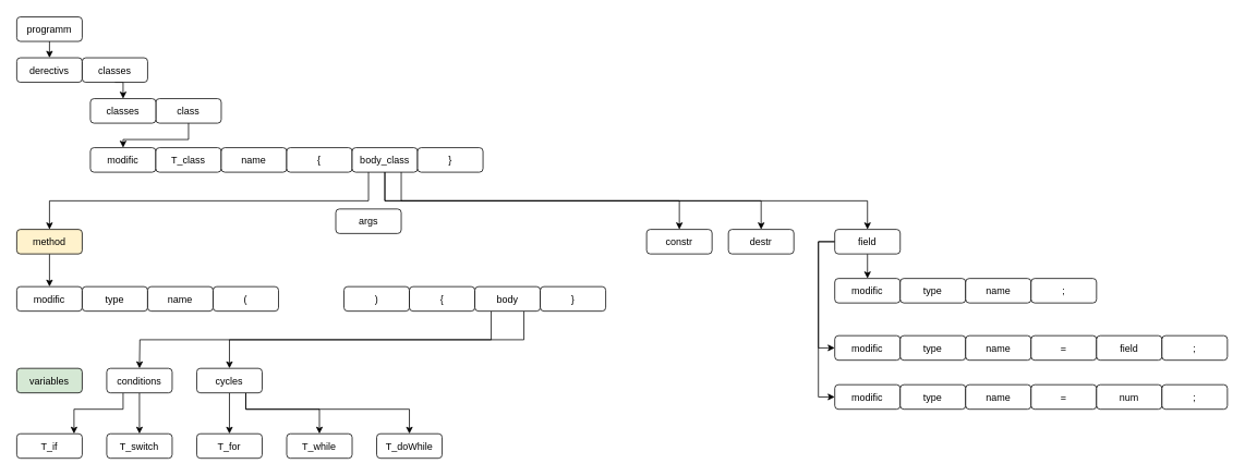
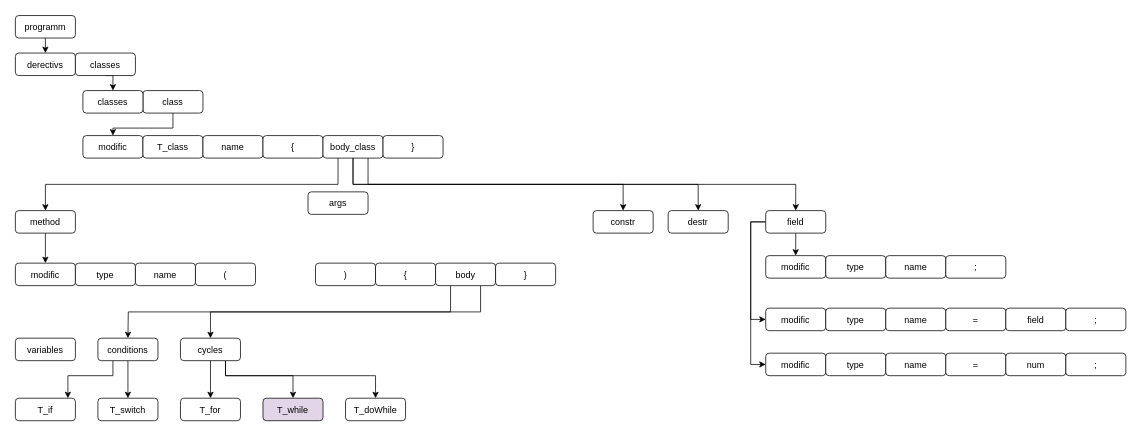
  <mxCell id="0" />
  <mxCell id="1" parent="0" />
  <mxCell id="2" style="edgeStyle=orthogonalEdgeStyle;rounded=0;orthogonalLoop=1;jettySize=auto;html=1;exitX=0.5;exitY=1;exitDx=0;exitDy=0;entryX=0.5;entryY=0;entryDx=0;entryDy=0;" edge="1" parent="1" source="3" target="4"><mxGeometry relative="1" as="geometry" /></mxCell>
  <mxCell id="3" value="&lt;p style=&quot;line-height: 100%&quot;&gt;programm&lt;br&gt;&lt;/p&gt;" style="rounded=1;whiteSpace=wrap;html=1;" vertex="1" parent="1"><mxGeometry x="20" y="20" width="80" height="30" as="geometry" /></mxCell>
  <mxCell id="4" value="&lt;p style=&quot;line-height: 100%&quot;&gt;derectivs&lt;br&gt;&lt;/p&gt;" style="rounded=1;whiteSpace=wrap;html=1;" vertex="1" parent="1"><mxGeometry x="20" y="70" width="80" height="30" as="geometry" /></mxCell>
  <mxCell id="5" style="edgeStyle=orthogonalEdgeStyle;rounded=0;orthogonalLoop=1;jettySize=auto;html=1;exitX=0.5;exitY=1;exitDx=0;exitDy=0;entryX=0.5;entryY=0;entryDx=0;entryDy=0;" edge="1" parent="1" source="6" target="9"><mxGeometry relative="1" as="geometry" /></mxCell>
  <mxCell id="6" value="&lt;p style=&quot;line-height: 100%&quot;&gt;classes&lt;/p&gt;" style="rounded=1;whiteSpace=wrap;html=1;" vertex="1" parent="1"><mxGeometry x="100" y="70" width="80" height="30" as="geometry" /></mxCell>
  <mxCell id="7" style="edgeStyle=orthogonalEdgeStyle;rounded=0;orthogonalLoop=1;jettySize=auto;html=1;entryX=0.5;entryY=0;entryDx=0;entryDy=0;" edge="1" parent="1" source="8" target="10"><mxGeometry relative="1" as="geometry"><Array as="points"><mxPoint x="230" y="170" /><mxPoint x="150" y="170" /></Array></mxGeometry></mxCell>
  <mxCell id="8" value="&lt;p style=&quot;line-height: 100%&quot;&gt;class&lt;/p&gt;" style="rounded=1;whiteSpace=wrap;html=1;" vertex="1" parent="1"><mxGeometry x="190" y="120" width="80" height="30" as="geometry" /></mxCell>
  <mxCell id="9" value="&lt;p style=&quot;line-height: 100%&quot;&gt;classes&lt;/p&gt;" style="rounded=1;whiteSpace=wrap;html=1;" vertex="1" parent="1"><mxGeometry x="110" y="120" width="80" height="30" as="geometry" /></mxCell>
  <mxCell id="10" value="&lt;p style=&quot;line-height: 100%&quot;&gt;modific&lt;/p&gt;" style="rounded=1;whiteSpace=wrap;html=1;" vertex="1" parent="1"><mxGeometry x="110" y="180" width="80" height="30" as="geometry" /></mxCell>
  <mxCell id="11" value="&lt;p style=&quot;line-height: 100%&quot;&gt;T_class&lt;/p&gt;" style="rounded=1;whiteSpace=wrap;html=1;" vertex="1" parent="1"><mxGeometry x="190" y="180" width="80" height="30" as="geometry" /></mxCell>
  <mxCell id="12" value="&lt;p style=&quot;line-height: 100%&quot;&gt;name&lt;/p&gt;" style="rounded=1;whiteSpace=wrap;html=1;" vertex="1" parent="1"><mxGeometry x="270" y="180" width="80" height="30" as="geometry" /></mxCell>
  <mxCell id="13" value="&lt;p style=&quot;line-height: 100%&quot;&gt;args&lt;/p&gt;" style="rounded=1;whiteSpace=wrap;html=1;" vertex="1" parent="1"><mxGeometry x="410" y="255" width="80" height="30" as="geometry" /></mxCell>
  <mxCell id="14" value="&lt;p style=&quot;line-height: 100%&quot;&gt;{&lt;/p&gt;" style="rounded=1;whiteSpace=wrap;html=1;" vertex="1" parent="1"><mxGeometry x="350" y="180" width="80" height="30" as="geometry" /></mxCell>
  <mxCell id="15" style="edgeStyle=orthogonalEdgeStyle;rounded=0;orthogonalLoop=1;jettySize=auto;html=1;exitX=0.25;exitY=1;exitDx=0;exitDy=0;entryX=0.5;entryY=0;entryDx=0;entryDy=0;" edge="1" parent="1" source="19" target="22"><mxGeometry relative="1" as="geometry" /></mxCell>
  <mxCell id="16" style="edgeStyle=orthogonalEdgeStyle;rounded=0;orthogonalLoop=1;jettySize=auto;html=1;exitX=0.75;exitY=1;exitDx=0;exitDy=0;entryX=0.5;entryY=0;entryDx=0;entryDy=0;" edge="1" parent="1" source="19" target="26"><mxGeometry relative="1" as="geometry" /></mxCell>
  <mxCell id="17" style="edgeStyle=orthogonalEdgeStyle;rounded=0;orthogonalLoop=1;jettySize=auto;html=1;exitX=0.5;exitY=1;exitDx=0;exitDy=0;entryX=0.5;entryY=0;entryDx=0;entryDy=0;" edge="1" parent="1" source="19" target="37"><mxGeometry relative="1" as="geometry" /></mxCell>
  <mxCell id="18" style="edgeStyle=orthogonalEdgeStyle;rounded=0;orthogonalLoop=1;jettySize=auto;html=1;exitX=0.5;exitY=1;exitDx=0;exitDy=0;entryX=0.5;entryY=0;entryDx=0;entryDy=0;" edge="1" parent="1" source="19" target="38"><mxGeometry relative="1" as="geometry" /></mxCell>
  <mxCell id="19" value="&lt;p style=&quot;line-height: 100%&quot;&gt;body_class&lt;/p&gt;" style="rounded=1;whiteSpace=wrap;html=1;" vertex="1" parent="1"><mxGeometry x="430" y="180" width="80" height="30" as="geometry" /></mxCell>
  <mxCell id="20" value="&lt;p style=&quot;line-height: 100%&quot;&gt;}&lt;/p&gt;" style="rounded=1;whiteSpace=wrap;html=1;" vertex="1" parent="1"><mxGeometry x="510" y="180" width="80" height="30" as="geometry" /></mxCell>
  <mxCell id="21" style="edgeStyle=orthogonalEdgeStyle;rounded=0;orthogonalLoop=1;jettySize=auto;html=1;exitX=0.5;exitY=1;exitDx=0;exitDy=0;entryX=0.5;entryY=0;entryDx=0;entryDy=0;" edge="1" parent="1" source="22" target="27"><mxGeometry relative="1" as="geometry" /></mxCell>
- <mxCell id="22" value="&lt;p style=&quot;line-height: 100%&quot;&gt;method&lt;/p&gt;" style="rounded=1;whiteSpace=wrap;html=1;fillColor=#fff2cc;" vertex="1" parent="1"><mxGeometry x="20" y="280" width="80" height="30" as="geometry" /></mxCell>
+ <mxCell id="22" value="&lt;p style=&quot;line-height: 100%&quot;&gt;method&lt;/p&gt;" style="rounded=1;whiteSpace=wrap;html=1;" vertex="1" parent="1"><mxGeometry x="20" y="280" width="80" height="30" as="geometry" /></mxCell>
  <mxCell id="23" style="edgeStyle=orthogonalEdgeStyle;rounded=0;orthogonalLoop=1;jettySize=auto;html=1;exitX=0.5;exitY=1;exitDx=0;exitDy=0;entryX=0.5;entryY=0;entryDx=0;entryDy=0;" edge="1" parent="1" source="26" target="39"><mxGeometry relative="1" as="geometry" /></mxCell>
  <mxCell id="24" style="edgeStyle=orthogonalEdgeStyle;rounded=0;orthogonalLoop=1;jettySize=auto;html=1;exitX=0;exitY=0.5;exitDx=0;exitDy=0;entryX=0;entryY=0.5;entryDx=0;entryDy=0;" edge="1" parent="1" source="26" target="42"><mxGeometry relative="1" as="geometry"><mxPoint x="1010" y="390" as="targetPoint" /></mxGeometry></mxCell>
  <mxCell id="25" style="edgeStyle=orthogonalEdgeStyle;rounded=0;orthogonalLoop=1;jettySize=auto;html=1;exitX=0;exitY=0.5;exitDx=0;exitDy=0;entryX=0;entryY=0.5;entryDx=0;entryDy=0;" edge="1" parent="1" source="26" target="47"><mxGeometry relative="1" as="geometry" /></mxCell>
  <mxCell id="26" value="&lt;p style=&quot;line-height: 100%&quot;&gt;field&lt;/p&gt;" style="rounded=1;whiteSpace=wrap;html=1;" vertex="1" parent="1"><mxGeometry x="1020" y="280" width="80" height="30" as="geometry" /></mxCell>
  <mxCell id="27" value="&lt;p style=&quot;line-height: 100%&quot;&gt;modific&lt;/p&gt;" style="rounded=1;whiteSpace=wrap;html=1;" vertex="1" parent="1"><mxGeometry x="20" y="350" width="80" height="30" as="geometry" /></mxCell>
  <mxCell id="28" value="&lt;p style=&quot;line-height: 100%&quot;&gt;type&lt;/p&gt;" style="rounded=1;whiteSpace=wrap;html=1;" vertex="1" parent="1"><mxGeometry x="100" y="350" width="80" height="30" as="geometry" /></mxCell>
  <mxCell id="29" value="&lt;p style=&quot;line-height: 100%&quot;&gt;name&lt;/p&gt;" style="rounded=1;whiteSpace=wrap;html=1;" vertex="1" parent="1"><mxGeometry x="180" y="350" width="80" height="30" as="geometry" /></mxCell>
  <mxCell id="30" value="&lt;p style=&quot;line-height: 100%&quot;&gt;(&lt;/p&gt;" style="rounded=1;whiteSpace=wrap;html=1;" vertex="1" parent="1"><mxGeometry x="260" y="350" width="80" height="30" as="geometry" /></mxCell>
  <mxCell id="31" value="&lt;p style=&quot;line-height: 100%&quot;&gt;)&lt;/p&gt;" style="rounded=1;whiteSpace=wrap;html=1;" vertex="1" parent="1"><mxGeometry x="420" y="350" width="80" height="30" as="geometry" /></mxCell>
  <mxCell id="32" value="&lt;p style=&quot;line-height: 100%&quot;&gt;{&lt;/p&gt;" style="rounded=1;whiteSpace=wrap;html=1;" vertex="1" parent="1"><mxGeometry x="500" y="350" width="80" height="30" as="geometry" /></mxCell>
  <mxCell id="33" style="edgeStyle=orthogonalEdgeStyle;rounded=0;orthogonalLoop=1;jettySize=auto;html=1;exitX=0.75;exitY=1;exitDx=0;exitDy=0;" edge="1" parent="1" source="35"><mxGeometry relative="1" as="geometry"><mxPoint x="170" y="450" as="targetPoint" /></mxGeometry></mxCell>
  <mxCell id="34" style="edgeStyle=orthogonalEdgeStyle;rounded=0;orthogonalLoop=1;jettySize=auto;html=1;exitX=0.25;exitY=1;exitDx=0;exitDy=0;" edge="1" parent="1" source="35" target="62"><mxGeometry relative="1" as="geometry" /></mxCell>
  <mxCell id="35" value="&lt;p style=&quot;line-height: 100%&quot;&gt;body&lt;/p&gt;" style="rounded=1;whiteSpace=wrap;html=1;" vertex="1" parent="1"><mxGeometry x="580" y="350" width="80" height="30" as="geometry" /></mxCell>
  <mxCell id="36" value="&lt;p style=&quot;line-height: 100%&quot;&gt;}&lt;/p&gt;" style="rounded=1;whiteSpace=wrap;html=1;" vertex="1" parent="1"><mxGeometry x="660" y="350" width="80" height="30" as="geometry" /></mxCell>
  <mxCell id="37" value="&lt;p style=&quot;line-height: 100%&quot;&gt;constr&lt;/p&gt;" style="rounded=1;whiteSpace=wrap;html=1;" vertex="1" parent="1"><mxGeometry x="790" y="280" width="80" height="30" as="geometry" /></mxCell>
  <mxCell id="38" value="&lt;p style=&quot;line-height: 100%&quot;&gt;destr&lt;/p&gt;" style="rounded=1;whiteSpace=wrap;html=1;" vertex="1" parent="1"><mxGeometry x="890" y="280" width="80" height="30" as="geometry" /></mxCell>
  <mxCell id="39" value="&lt;p style=&quot;line-height: 100%&quot;&gt;modific&lt;/p&gt;" style="rounded=1;whiteSpace=wrap;html=1;" vertex="1" parent="1"><mxGeometry x="1020" y="340" width="80" height="30" as="geometry" /></mxCell>
  <mxCell id="40" value="&lt;p style=&quot;line-height: 100%&quot;&gt;type&lt;/p&gt;" style="rounded=1;whiteSpace=wrap;html=1;" vertex="1" parent="1"><mxGeometry x="1100" y="340" width="80" height="30" as="geometry" /></mxCell>
  <mxCell id="41" value="&lt;p style=&quot;line-height: 100%&quot;&gt;name&lt;/p&gt;" style="rounded=1;whiteSpace=wrap;html=1;" vertex="1" parent="1"><mxGeometry x="1180" y="340" width="80" height="30" as="geometry" /></mxCell>
  <mxCell id="42" value="&lt;p style=&quot;line-height: 100%&quot;&gt;modific&lt;/p&gt;" style="rounded=1;whiteSpace=wrap;html=1;" vertex="1" parent="1"><mxGeometry x="1020" y="410" width="80" height="30" as="geometry" /></mxCell>
  <mxCell id="43" value="&lt;p style=&quot;line-height: 100%&quot;&gt;type&lt;/p&gt;" style="rounded=1;whiteSpace=wrap;html=1;" vertex="1" parent="1"><mxGeometry x="1100" y="410" width="80" height="30" as="geometry" /></mxCell>
  <mxCell id="44" value="&lt;p style=&quot;line-height: 100%&quot;&gt;name&lt;/p&gt;" style="rounded=1;whiteSpace=wrap;html=1;" vertex="1" parent="1"><mxGeometry x="1180" y="410" width="80" height="30" as="geometry" /></mxCell>
  <mxCell id="45" value="&lt;p style=&quot;line-height: 100%&quot;&gt;=&lt;/p&gt;" style="rounded=1;whiteSpace=wrap;html=1;" vertex="1" parent="1"><mxGeometry x="1260" y="410" width="80" height="30" as="geometry" /></mxCell>
  <mxCell id="46" value="&lt;p style=&quot;line-height: 100%&quot;&gt;field&lt;/p&gt;" style="rounded=1;whiteSpace=wrap;html=1;" vertex="1" parent="1"><mxGeometry x="1340" y="410" width="80" height="30" as="geometry" /></mxCell>
  <mxCell id="47" value="&lt;p style=&quot;line-height: 100%&quot;&gt;modific&lt;/p&gt;" style="rounded=1;whiteSpace=wrap;html=1;" vertex="1" parent="1"><mxGeometry x="1020" y="470" width="80" height="30" as="geometry" /></mxCell>
  <mxCell id="48" value="&lt;p style=&quot;line-height: 100%&quot;&gt;type&lt;/p&gt;" style="rounded=1;whiteSpace=wrap;html=1;" vertex="1" parent="1"><mxGeometry x="1100" y="470" width="80" height="30" as="geometry" /></mxCell>
  <mxCell id="49" value="&lt;p style=&quot;line-height: 100%&quot;&gt;name&lt;/p&gt;" style="rounded=1;whiteSpace=wrap;html=1;" vertex="1" parent="1"><mxGeometry x="1180" y="470" width="80" height="30" as="geometry" /></mxCell>
  <mxCell id="50" value="&lt;p style=&quot;line-height: 100%&quot;&gt;=&lt;/p&gt;" style="rounded=1;whiteSpace=wrap;html=1;" vertex="1" parent="1"><mxGeometry x="1260" y="470" width="80" height="30" as="geometry" /></mxCell>
  <mxCell id="51" value="&lt;p style=&quot;line-height: 100%&quot;&gt;num&lt;/p&gt;" style="rounded=1;whiteSpace=wrap;html=1;" vertex="1" parent="1"><mxGeometry x="1340" y="470" width="80" height="30" as="geometry" /></mxCell>
- <mxCell id="52" value="&lt;p style=&quot;line-height: 100%&quot;&gt;variables&lt;/p&gt;" style="rounded=1;whiteSpace=wrap;html=1;fillColor=#d5e8d4;" vertex="1" parent="1"><mxGeometry x="20" y="450" width="80" height="30" as="geometry" /></mxCell>
+ <mxCell id="52" value="&lt;p style=&quot;line-height: 100%&quot;&gt;variables&lt;/p&gt;" style="rounded=1;whiteSpace=wrap;html=1;" vertex="1" parent="1"><mxGeometry x="20" y="450" width="80" height="30" as="geometry" /></mxCell>
  <mxCell id="53" value="&lt;p style=&quot;line-height: 100%&quot;&gt;;&lt;/p&gt;" style="rounded=1;whiteSpace=wrap;html=1;" vertex="1" parent="1"><mxGeometry x="1260" y="340" width="80" height="30" as="geometry" /></mxCell>
  <mxCell id="54" value="&lt;p style=&quot;line-height: 100%&quot;&gt;;&lt;/p&gt;" style="rounded=1;whiteSpace=wrap;html=1;" vertex="1" parent="1"><mxGeometry x="1420" y="470" width="80" height="30" as="geometry" /></mxCell>
  <mxCell id="55" value="&lt;p style=&quot;line-height: 100%&quot;&gt;;&lt;/p&gt;" style="rounded=1;whiteSpace=wrap;html=1;" vertex="1" parent="1"><mxGeometry x="1420" y="410" width="80" height="30" as="geometry" /></mxCell>
  <mxCell id="56" style="edgeStyle=orthogonalEdgeStyle;rounded=0;orthogonalLoop=1;jettySize=auto;html=1;exitX=0.25;exitY=1;exitDx=0;exitDy=0;" edge="1" parent="1" source="58" target="63"><mxGeometry relative="1" as="geometry"><Array as="points"><mxPoint x="150" y="500" /><mxPoint x="90" y="500" /></Array></mxGeometry></mxCell>
  <mxCell id="57" style="edgeStyle=orthogonalEdgeStyle;rounded=0;orthogonalLoop=1;jettySize=auto;html=1;" edge="1" parent="1" source="58" target="64"><mxGeometry relative="1" as="geometry" /></mxCell>
  <mxCell id="58" value="&lt;p style=&quot;line-height: 100%&quot;&gt;conditions&lt;/p&gt;" style="rounded=1;whiteSpace=wrap;html=1;" vertex="1" parent="1"><mxGeometry x="130" y="450" width="80" height="30" as="geometry" /></mxCell>
  <mxCell id="59" style="edgeStyle=orthogonalEdgeStyle;rounded=0;orthogonalLoop=1;jettySize=auto;html=1;entryX=0.5;entryY=0;entryDx=0;entryDy=0;" edge="1" parent="1" source="62" target="65"><mxGeometry relative="1" as="geometry" /></mxCell>
  <mxCell id="60" style="edgeStyle=orthogonalEdgeStyle;rounded=0;orthogonalLoop=1;jettySize=auto;html=1;exitX=0.75;exitY=1;exitDx=0;exitDy=0;entryX=0.5;entryY=0;entryDx=0;entryDy=0;" edge="1" parent="1" source="62" target="66"><mxGeometry relative="1" as="geometry"><Array as="points"><mxPoint x="300" y="500" /><mxPoint x="390" y="500" /></Array></mxGeometry></mxCell>
  <mxCell id="61" style="edgeStyle=orthogonalEdgeStyle;rounded=0;orthogonalLoop=1;jettySize=auto;html=1;exitX=0.75;exitY=1;exitDx=0;exitDy=0;entryX=0.5;entryY=0;entryDx=0;entryDy=0;" edge="1" parent="1" source="62" target="67"><mxGeometry relative="1" as="geometry"><Array as="points"><mxPoint x="300" y="500" /><mxPoint x="500" y="500" /></Array></mxGeometry></mxCell>
  <mxCell id="62" value="&lt;p style=&quot;line-height: 100%&quot;&gt;cycles&lt;/p&gt;" style="rounded=1;whiteSpace=wrap;html=1;" vertex="1" parent="1"><mxGeometry x="240" y="450" width="80" height="30" as="geometry" /></mxCell>
  <mxCell id="63" value="&lt;p style=&quot;line-height: 100%&quot;&gt;T_if&lt;/p&gt;" style="rounded=1;whiteSpace=wrap;html=1;" vertex="1" parent="1"><mxGeometry x="20" y="530" width="80" height="30" as="geometry" /></mxCell>
  <mxCell id="64" value="&lt;p style=&quot;line-height: 100%&quot;&gt;T_switch&lt;/p&gt;" style="rounded=1;whiteSpace=wrap;html=1;" vertex="1" parent="1"><mxGeometry x="130" y="530" width="80" height="30" as="geometry" /></mxCell>
  <mxCell id="65" value="&lt;p style=&quot;line-height: 100%&quot;&gt;T_for&lt;/p&gt;" style="rounded=1;whiteSpace=wrap;html=1;" vertex="1" parent="1"><mxGeometry x="240" y="530" width="80" height="30" as="geometry" /></mxCell>
- <mxCell id="66" value="&lt;p style=&quot;line-height: 100%&quot;&gt;T_while&lt;/p&gt;" style="rounded=1;whiteSpace=wrap;html=1;" vertex="1" parent="1"><mxGeometry x="350" y="530" width="80" height="30" as="geometry" /></mxCell>
+ <mxCell id="66" value="&lt;p style=&quot;line-height: 100%&quot;&gt;T_while&lt;/p&gt;" style="rounded=1;whiteSpace=wrap;html=1;fillColor=#e1d5e7;" vertex="1" parent="1"><mxGeometry x="350" y="530" width="80" height="30" as="geometry" /></mxCell>
  <mxCell id="67" value="&lt;p style=&quot;line-height: 100%&quot;&gt;T_doWhile&lt;/p&gt;" style="rounded=1;whiteSpace=wrap;html=1;" vertex="1" parent="1"><mxGeometry x="460" y="530" width="80" height="30" as="geometry" /></mxCell>
